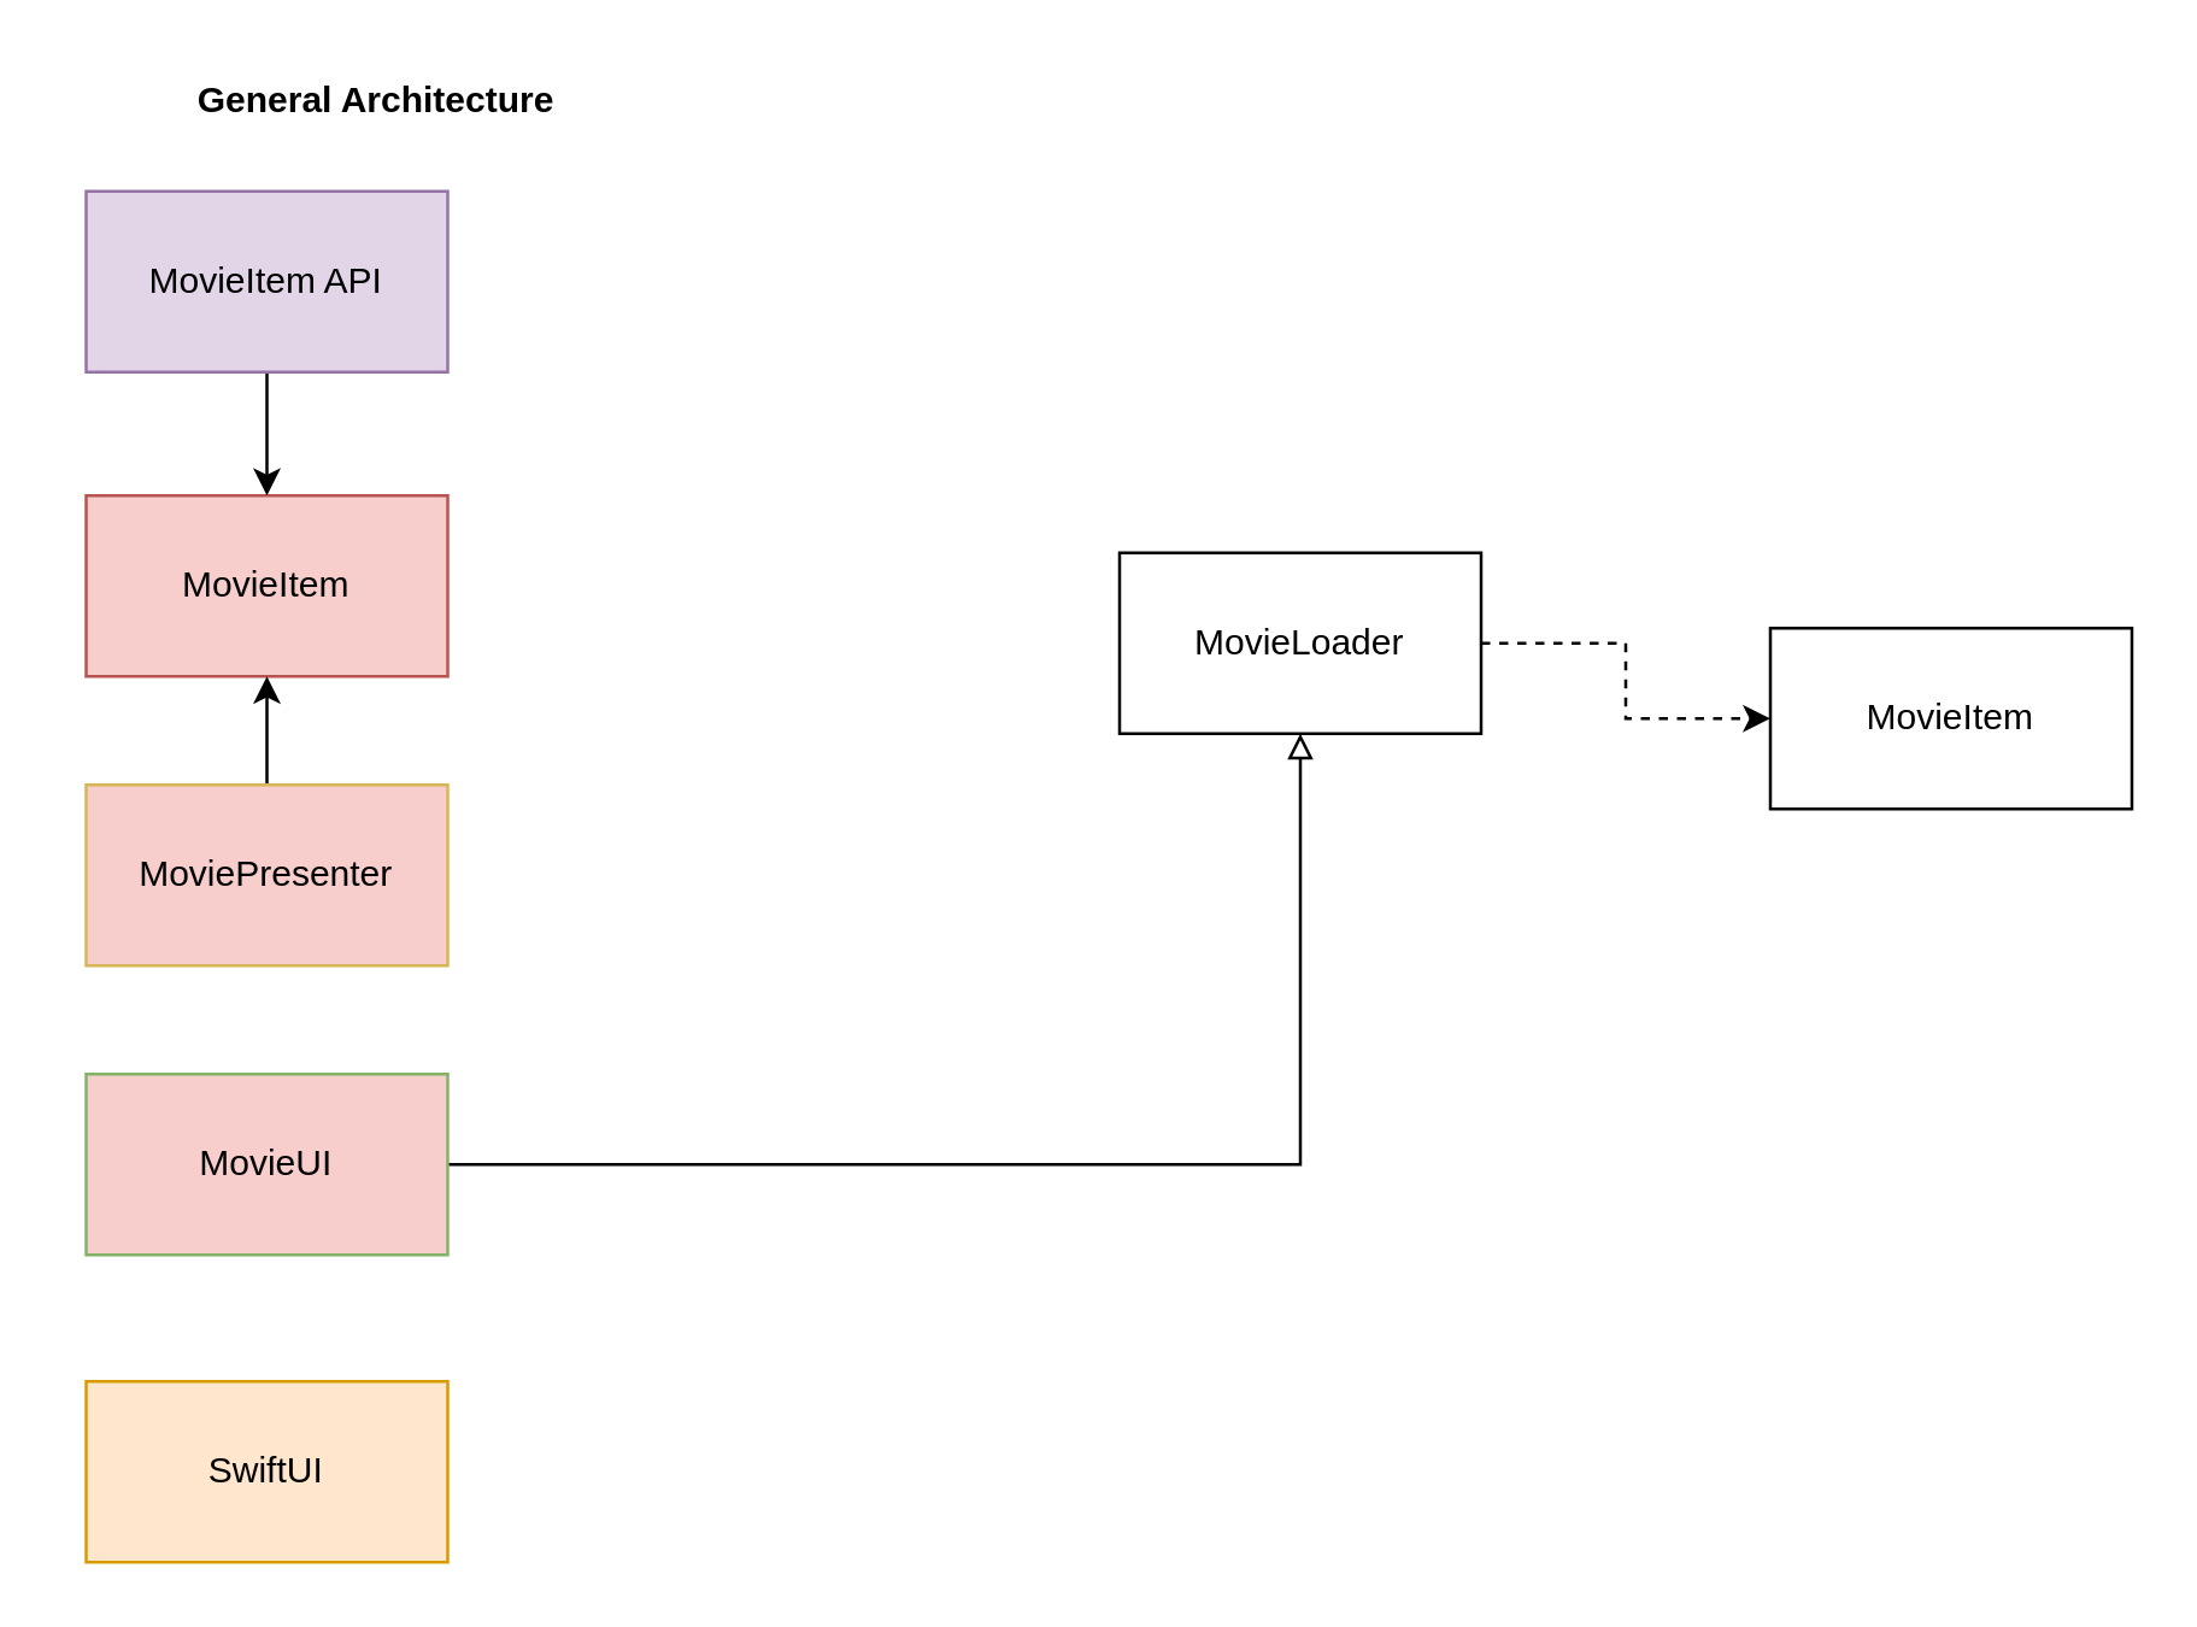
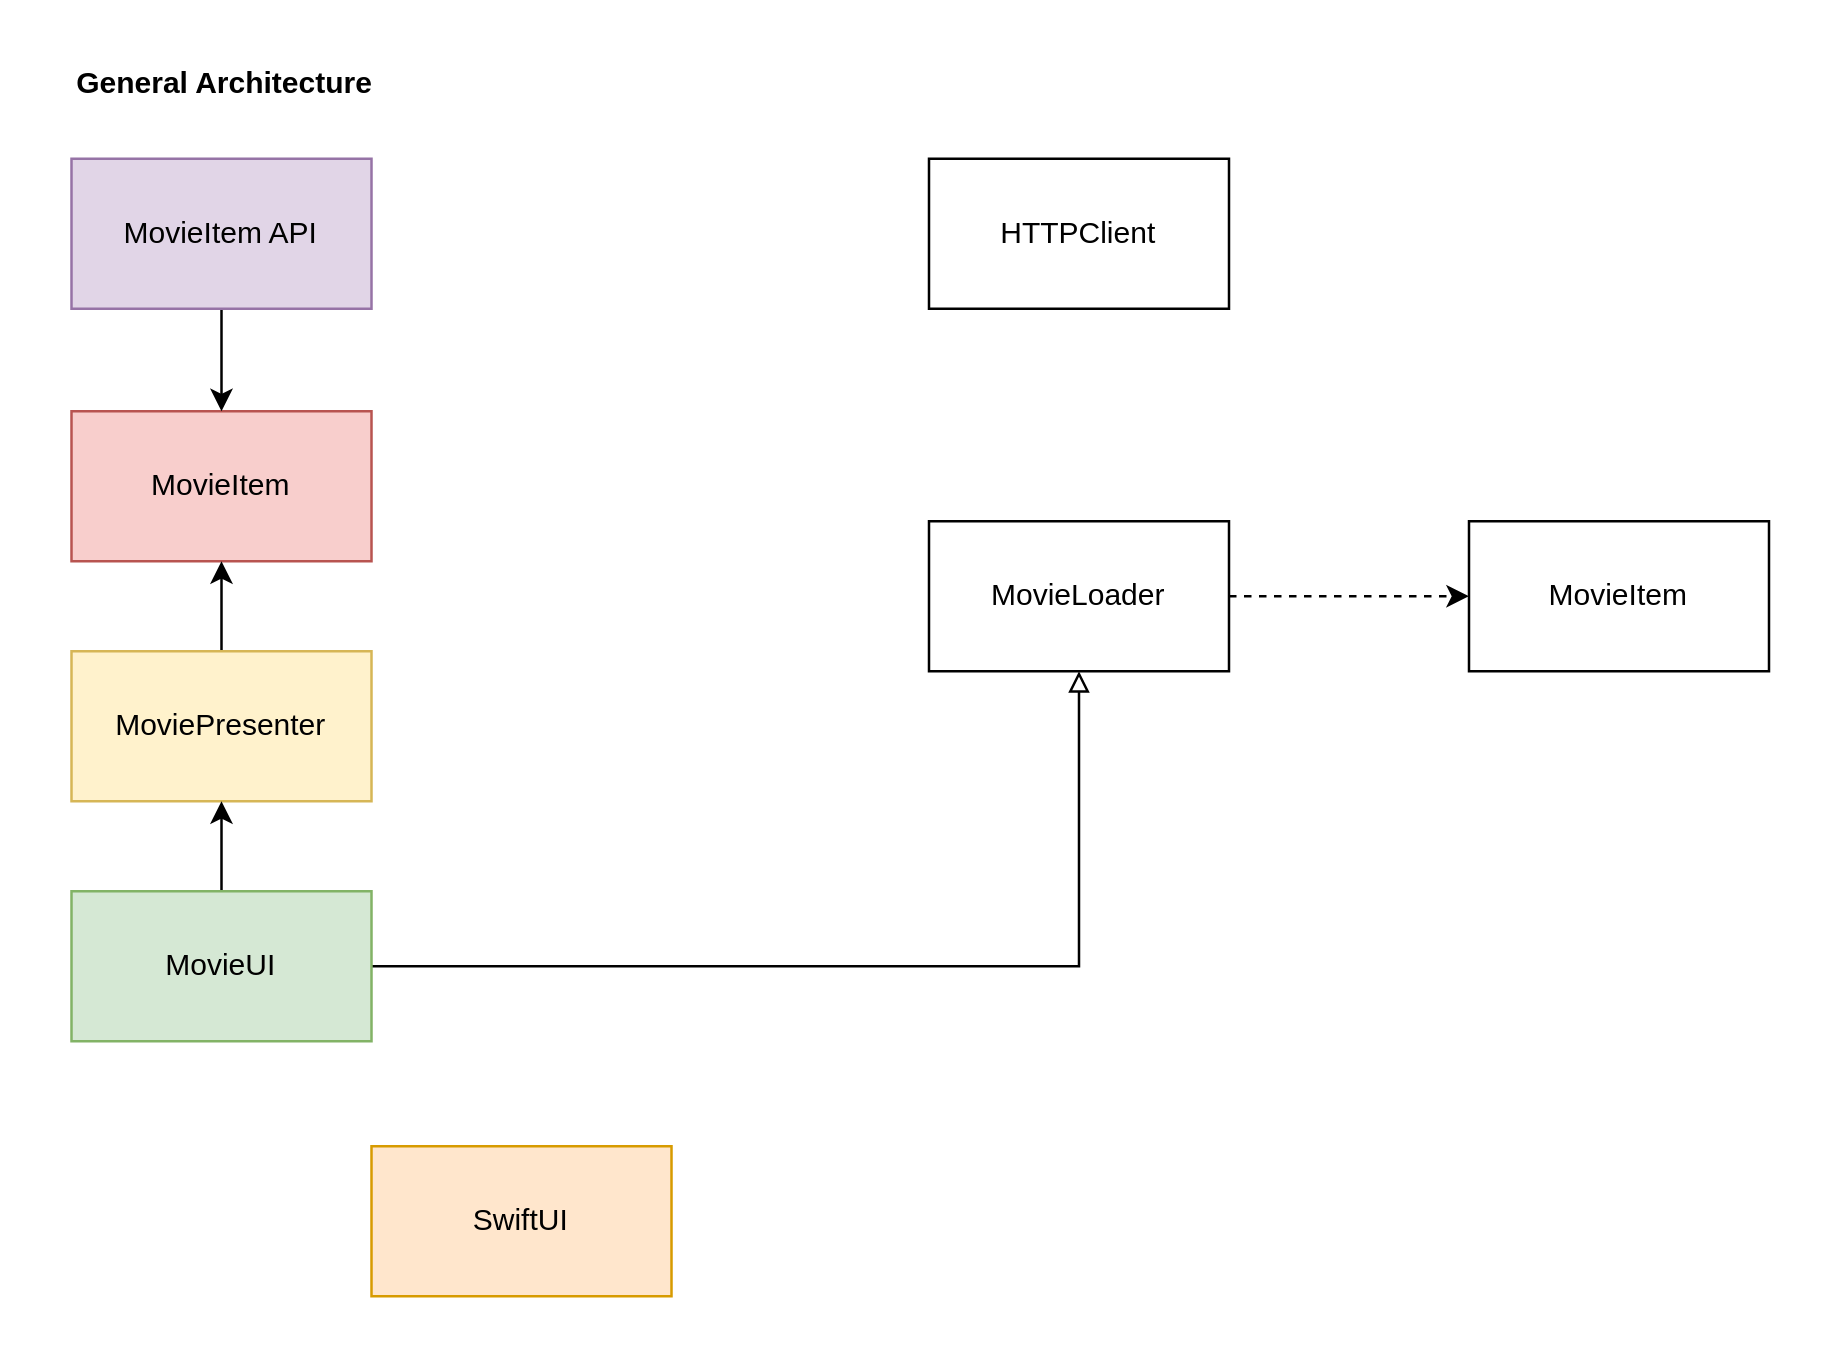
  <mxCell id="0" />
  <mxCell id="1" parent="0" />
  <mxCell id="2" value="MovieItem" style="rounded=0;whiteSpace=wrap;html=1;" vertex="1" parent="1"><mxGeometry x="587" y="208" width="120" height="60" as="geometry" /></mxCell>
  <mxCell id="3" style="edgeStyle=orthogonalEdgeStyle;rounded=0;orthogonalLoop=1;jettySize=auto;html=1;entryX=0;entryY=0.5;entryDx=0;entryDy=0;dashed=1;" edge="1" parent="1" source="4" target="2"><mxGeometry relative="1" as="geometry" /></mxCell>
- <mxCell id="4" value="MovieLoader" style="whiteSpace=wrap;html=1;rounded=0;" vertex="1" parent="1"><mxGeometry x="371" y="183" width="120" height="60" as="geometry" /></mxCell>
+ <mxCell id="4" value="MovieLoader" style="whiteSpace=wrap;html=1;rounded=0;" vertex="1" parent="1"><mxGeometry x="371" y="208" width="120" height="60" as="geometry" /></mxCell>
+ <mxCell id="5" value="HTTPClient" style="whiteSpace=wrap;html=1;rounded=0;" vertex="1" parent="1"><mxGeometry x="371" y="63" width="120" height="60" as="geometry" /></mxCell>
  <mxCell id="6" value="MovieItem" style="whiteSpace=wrap;html=1;rounded=0;fillColor=#f8cecc;strokeColor=#b85450;" vertex="1" parent="1"><mxGeometry x="28" y="164" width="120" height="60" as="geometry" /></mxCell>
  <mxCell id="7" style="edgeStyle=orthogonalEdgeStyle;rounded=0;orthogonalLoop=1;jettySize=auto;html=1;entryX=0.5;entryY=1;entryDx=0;entryDy=0;endArrow=classic;endFill=1;" edge="1" parent="1" source="8" target="6"><mxGeometry relative="1" as="geometry" /></mxCell>
- <mxCell id="8" value="MoviePresenter" style="whiteSpace=wrap;html=1;rounded=0;fillColor=#f8cecc;strokeColor=#d6b656;" vertex="1" parent="1"><mxGeometry x="28" y="260" width="120" height="60" as="geometry" /></mxCell>
+ <mxCell id="8" value="MoviePresenter" style="whiteSpace=wrap;html=1;rounded=0;fillColor=#fff2cc;strokeColor=#d6b656;" vertex="1" parent="1"><mxGeometry x="28" y="260" width="120" height="60" as="geometry" /></mxCell>
  <mxCell id="9" style="edgeStyle=orthogonalEdgeStyle;rounded=0;orthogonalLoop=1;jettySize=auto;html=1;endArrow=block;endFill=0;" edge="1" parent="1" source="11" target="4"><mxGeometry relative="1" as="geometry" /></mxCell>
- <mxCell id="11" value="MovieUI" style="whiteSpace=wrap;html=1;rounded=0;fillColor=#f8cecc;strokeColor=#82b366;" vertex="1" parent="1"><mxGeometry x="28" y="356" width="120" height="60" as="geometry" /></mxCell>
- <mxCell id="12" value="SwiftUI" style="whiteSpace=wrap;html=1;rounded=0;fillColor=#ffe6cc;strokeColor=#d79b00;" vertex="1" parent="1"><mxGeometry x="28" y="458" width="120" height="60" as="geometry" /></mxCell>
+ <mxCell id="10" style="edgeStyle=orthogonalEdgeStyle;rounded=0;orthogonalLoop=1;jettySize=auto;html=1;entryX=0.5;entryY=1;entryDx=0;entryDy=0;endArrow=classic;endFill=1;" edge="1" parent="1" source="11" target="8"><mxGeometry relative="1" as="geometry" /></mxCell>
+ <mxCell id="11" value="MovieUI" style="whiteSpace=wrap;html=1;rounded=0;fillColor=#d5e8d4;strokeColor=#82b366;" vertex="1" parent="1"><mxGeometry x="28" y="356" width="120" height="60" as="geometry" /></mxCell>
+ <mxCell id="12" value="SwiftUI" style="whiteSpace=wrap;html=1;rounded=0;fillColor=#ffe6cc;strokeColor=#d79b00;" vertex="1" parent="1"><mxGeometry x="148" y="458" width="120" height="60" as="geometry" /></mxCell>
  <mxCell id="13" style="edgeStyle=orthogonalEdgeStyle;rounded=0;orthogonalLoop=1;jettySize=auto;html=1;entryX=0.5;entryY=0;entryDx=0;entryDy=0;endArrow=classic;endFill=1;" edge="1" parent="1" source="14" target="6"><mxGeometry relative="1" as="geometry" /></mxCell>
  <mxCell id="14" value="MovieItem API" style="whiteSpace=wrap;html=1;rounded=0;fillColor=#e1d5e7;strokeColor=#9673a6;" vertex="1" parent="1"><mxGeometry x="28" y="63" width="120" height="60" as="geometry" /></mxCell>
- <mxCell id="15" value="&lt;b&gt;General Architecture&lt;/b&gt;" style="text;html=1;align=center;verticalAlign=middle;resizable=0;points=[];autosize=1;strokeColor=none;fillColor=none;" vertex="1" parent="1"><mxGeometry x="55.5" y="20" width="136" height="26" as="geometry" /></mxCell>
+ <mxCell id="15" value="&lt;b&gt;General Architecture&lt;/b&gt;" style="text;html=1;align=center;verticalAlign=middle;resizable=0;points=[];autosize=1;strokeColor=none;fillColor=none;" vertex="1" parent="1"><mxGeometry x="20.5" y="20" width="136" height="26" as="geometry" /></mxCell>
